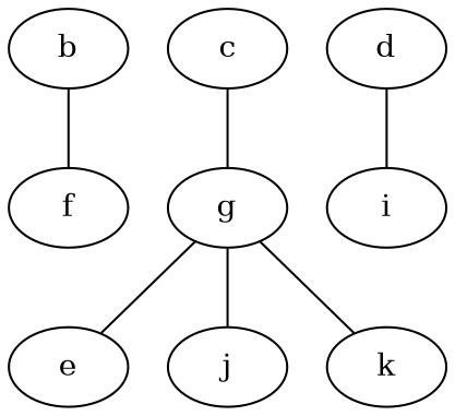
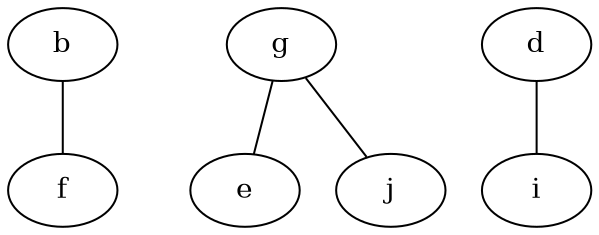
  graph {
    b
    f
-   c
    g
    d
    i
    e
    j
-   k
    b -- f
-   c -- g
    g -- e
    g -- j
-   g -- k
    d -- i
  }
